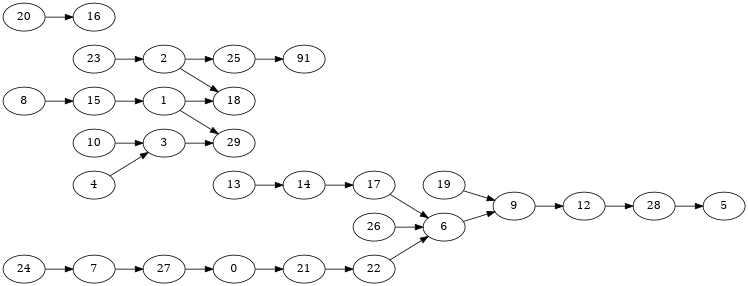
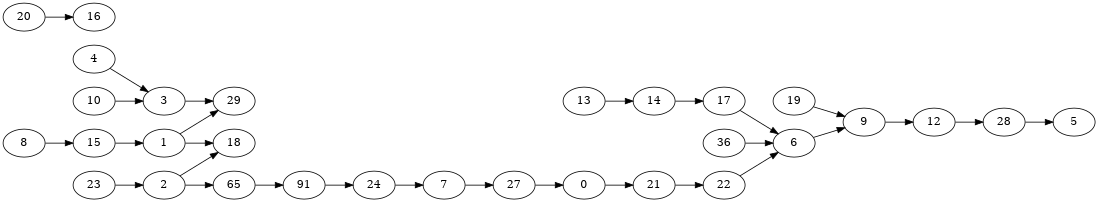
  digraph {
    rankdir=LR
    0
    21
    22
    1
    18
    29
    6
    9
    12
    28
    5
    13
    14
    17
    19
    20
    16
-   26
+   26 [label=36]
    2
-   25
+   25 [label=65]
    n21 [label=91]
    7
    27
    8
    15
    24
    23
    3
    4
    10
    0 -> 21
    21 -> 22
    22 -> 6
    1 -> 18
    1 -> 29
    6 -> 9
    9 -> 12
    12 -> 28
    28 -> 5
    13 -> 14
    14 -> 17
    17 -> 6
    19 -> 9
    20 -> 16
    26 -> 6
    2 -> 18
    2 -> 25
    25 -> n21
+   n21 -> 24
    7 -> 27
    27 -> 0
    8 -> 15
    15 -> 1
    24 -> 7
    23 -> 2
    3 -> 29
    4 -> 3
    10 -> 3
  }
